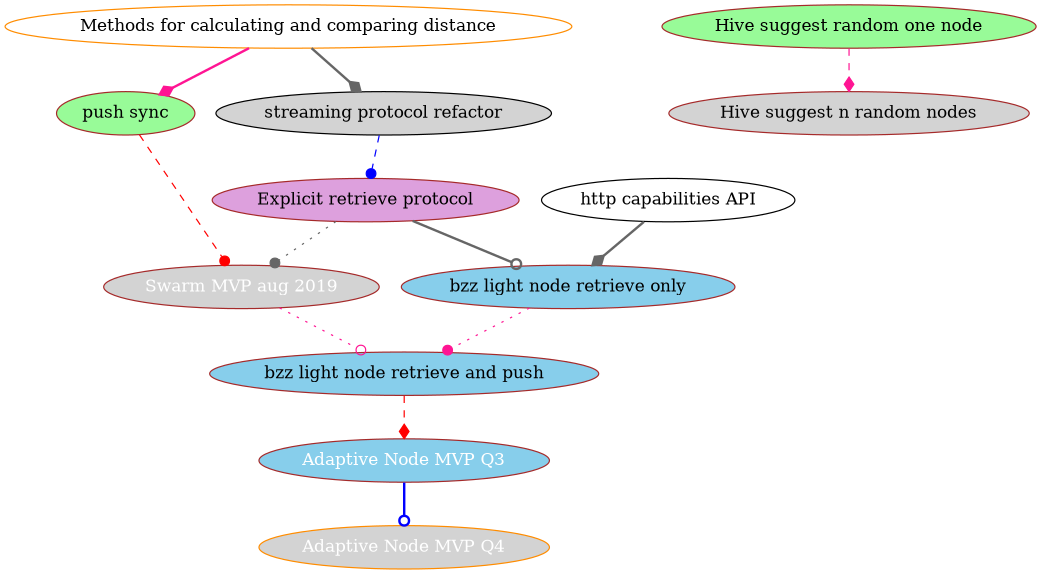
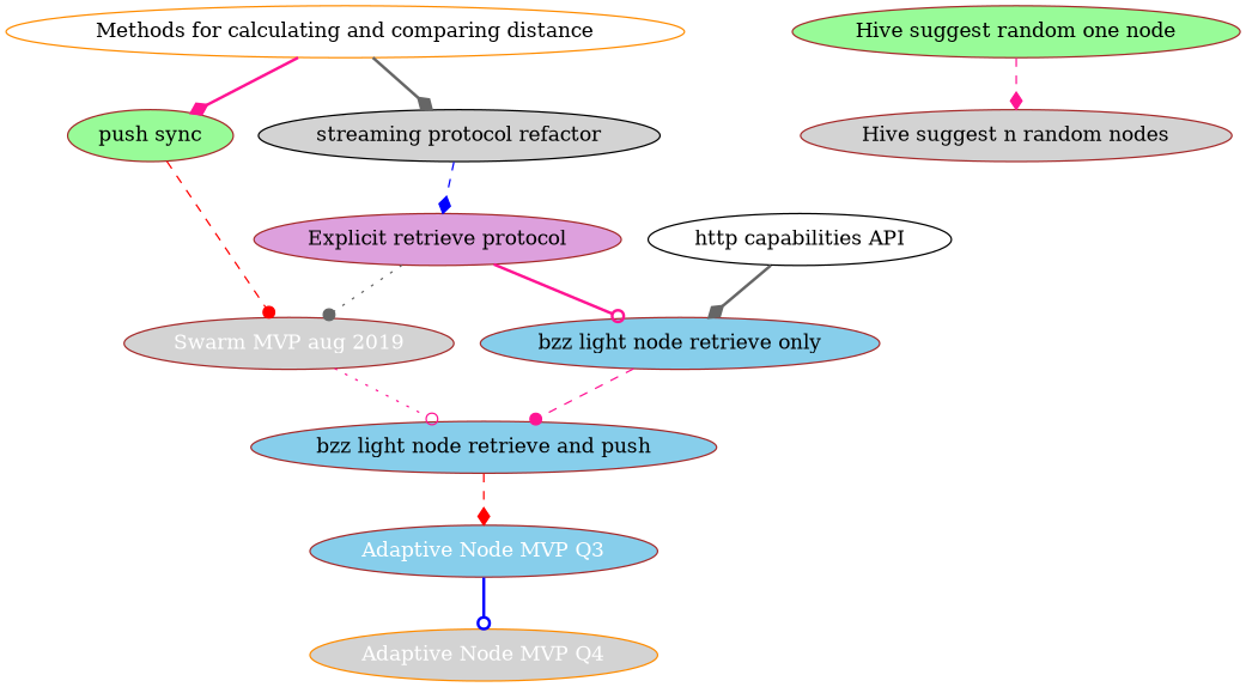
  digraph {
    node [color=brown fillcolor=lightgrey style=filled]
    edge [arrowhead=diamond color=deeppink style=bold]
    n1 [color=darkorange fillcolor=white label="Methods for calculating and comparing distance"]
    n2 [color=black label="streaming protocol refactor"]
    n3 [fillcolor=palegreen label="push sync"]
    n4 [fillcolor=plum label="Explicit retrieve protocol"]
    n5 [fontcolor=white label="Swarm MVP aug 2019"]
    n6 [fillcolor=skyblue label="bzz light node retrieve only"]
    n7 [fillcolor=skyblue label="bzz light node retrieve and push"]
    n8 [fillcolor=skyblue fontcolor=white label="Adaptive Node MVP Q3"]
    n9 [color=darkorange fontcolor=white label="Adaptive Node MVP Q4"]
    n10 [fillcolor=palegreen label="Hive suggest random one node"]
    n11 [label="Hive suggest n random nodes"]
    n12 [color=black fillcolor=white label="http capabilities API"]
    n1 -> n2 [color=gray40]
    n1 -> n3
-   n2 -> n4 [arrowhead=dot color=blue style=dashed]
+   n2 -> n4 [color=blue style=dashed]
    n3 -> n5 [arrowhead=dot color=red style=dashed]
    n4 -> n5 [arrowhead=dot color=gray40 style=dotted]
-   n4 -> n6 [arrowhead=odot color=gray40]
+   n4 -> n6 [arrowhead=odot]
    n5 -> n7 [arrowhead=odot style=dotted]
-   n6 -> n7 [arrowhead=dot style=dotted]
+   n6 -> n7 [arrowhead=dot style=dashed]
    n7 -> n8 [color=red style=dashed]
    n8 -> n9 [arrowhead=odot color=blue]
    n10 -> n11 [style=dashed]
    n12 -> n6 [color=gray40]
  }
